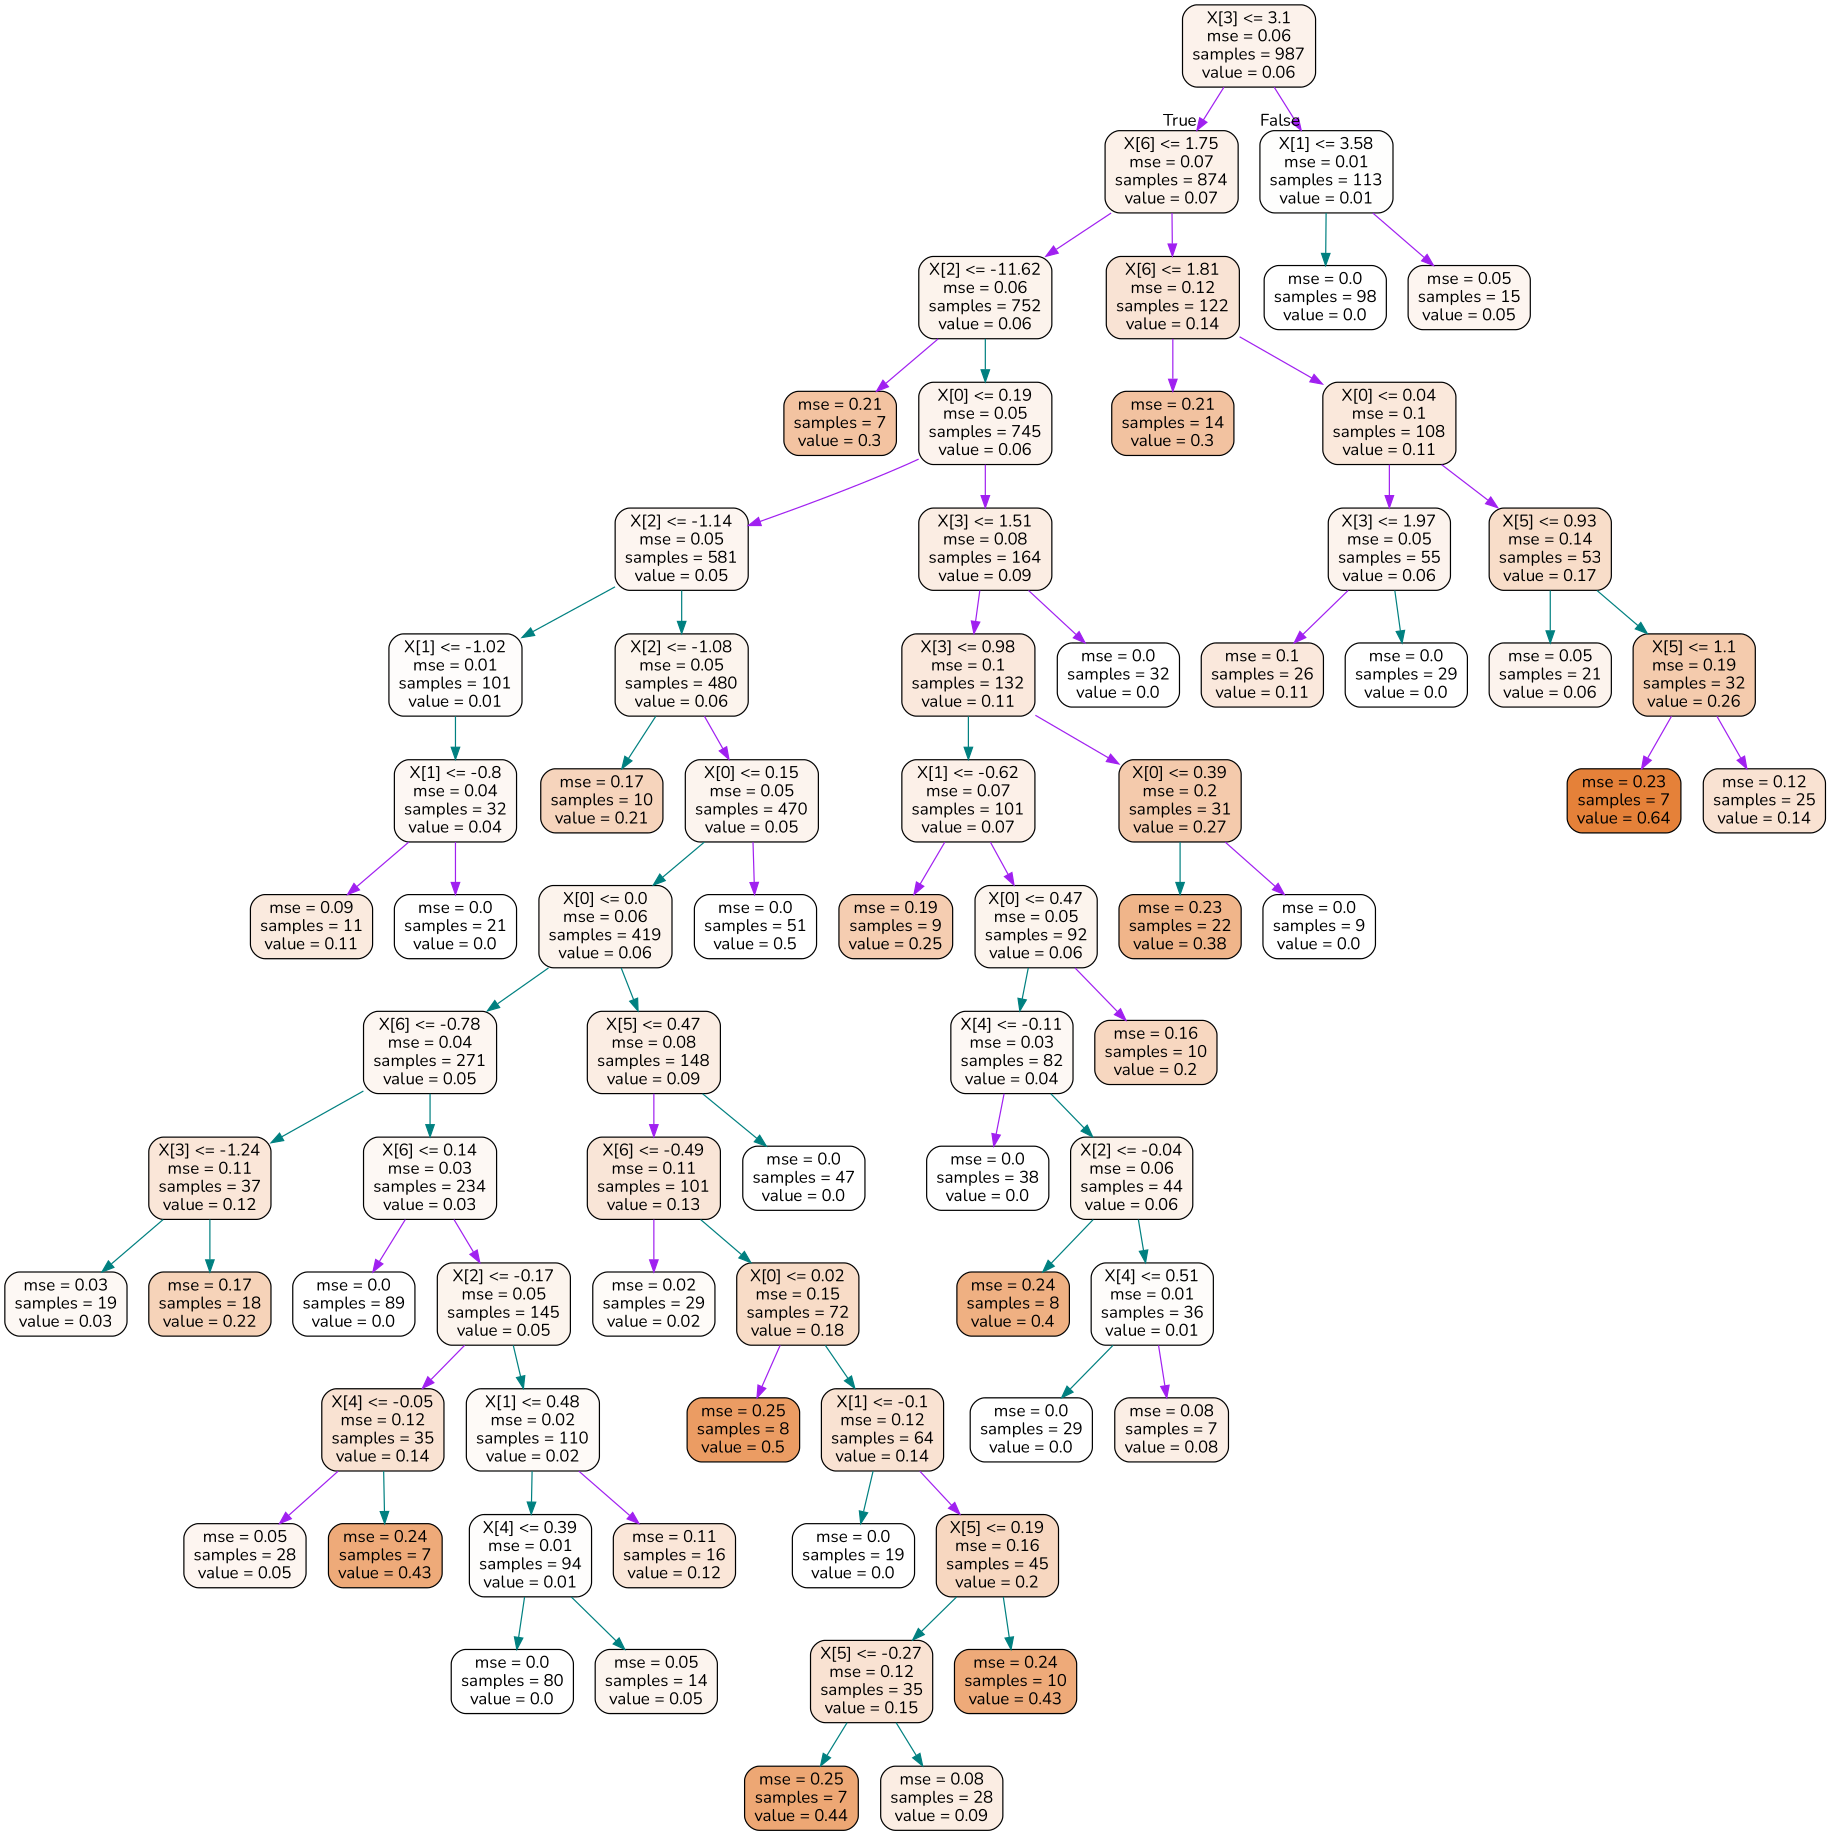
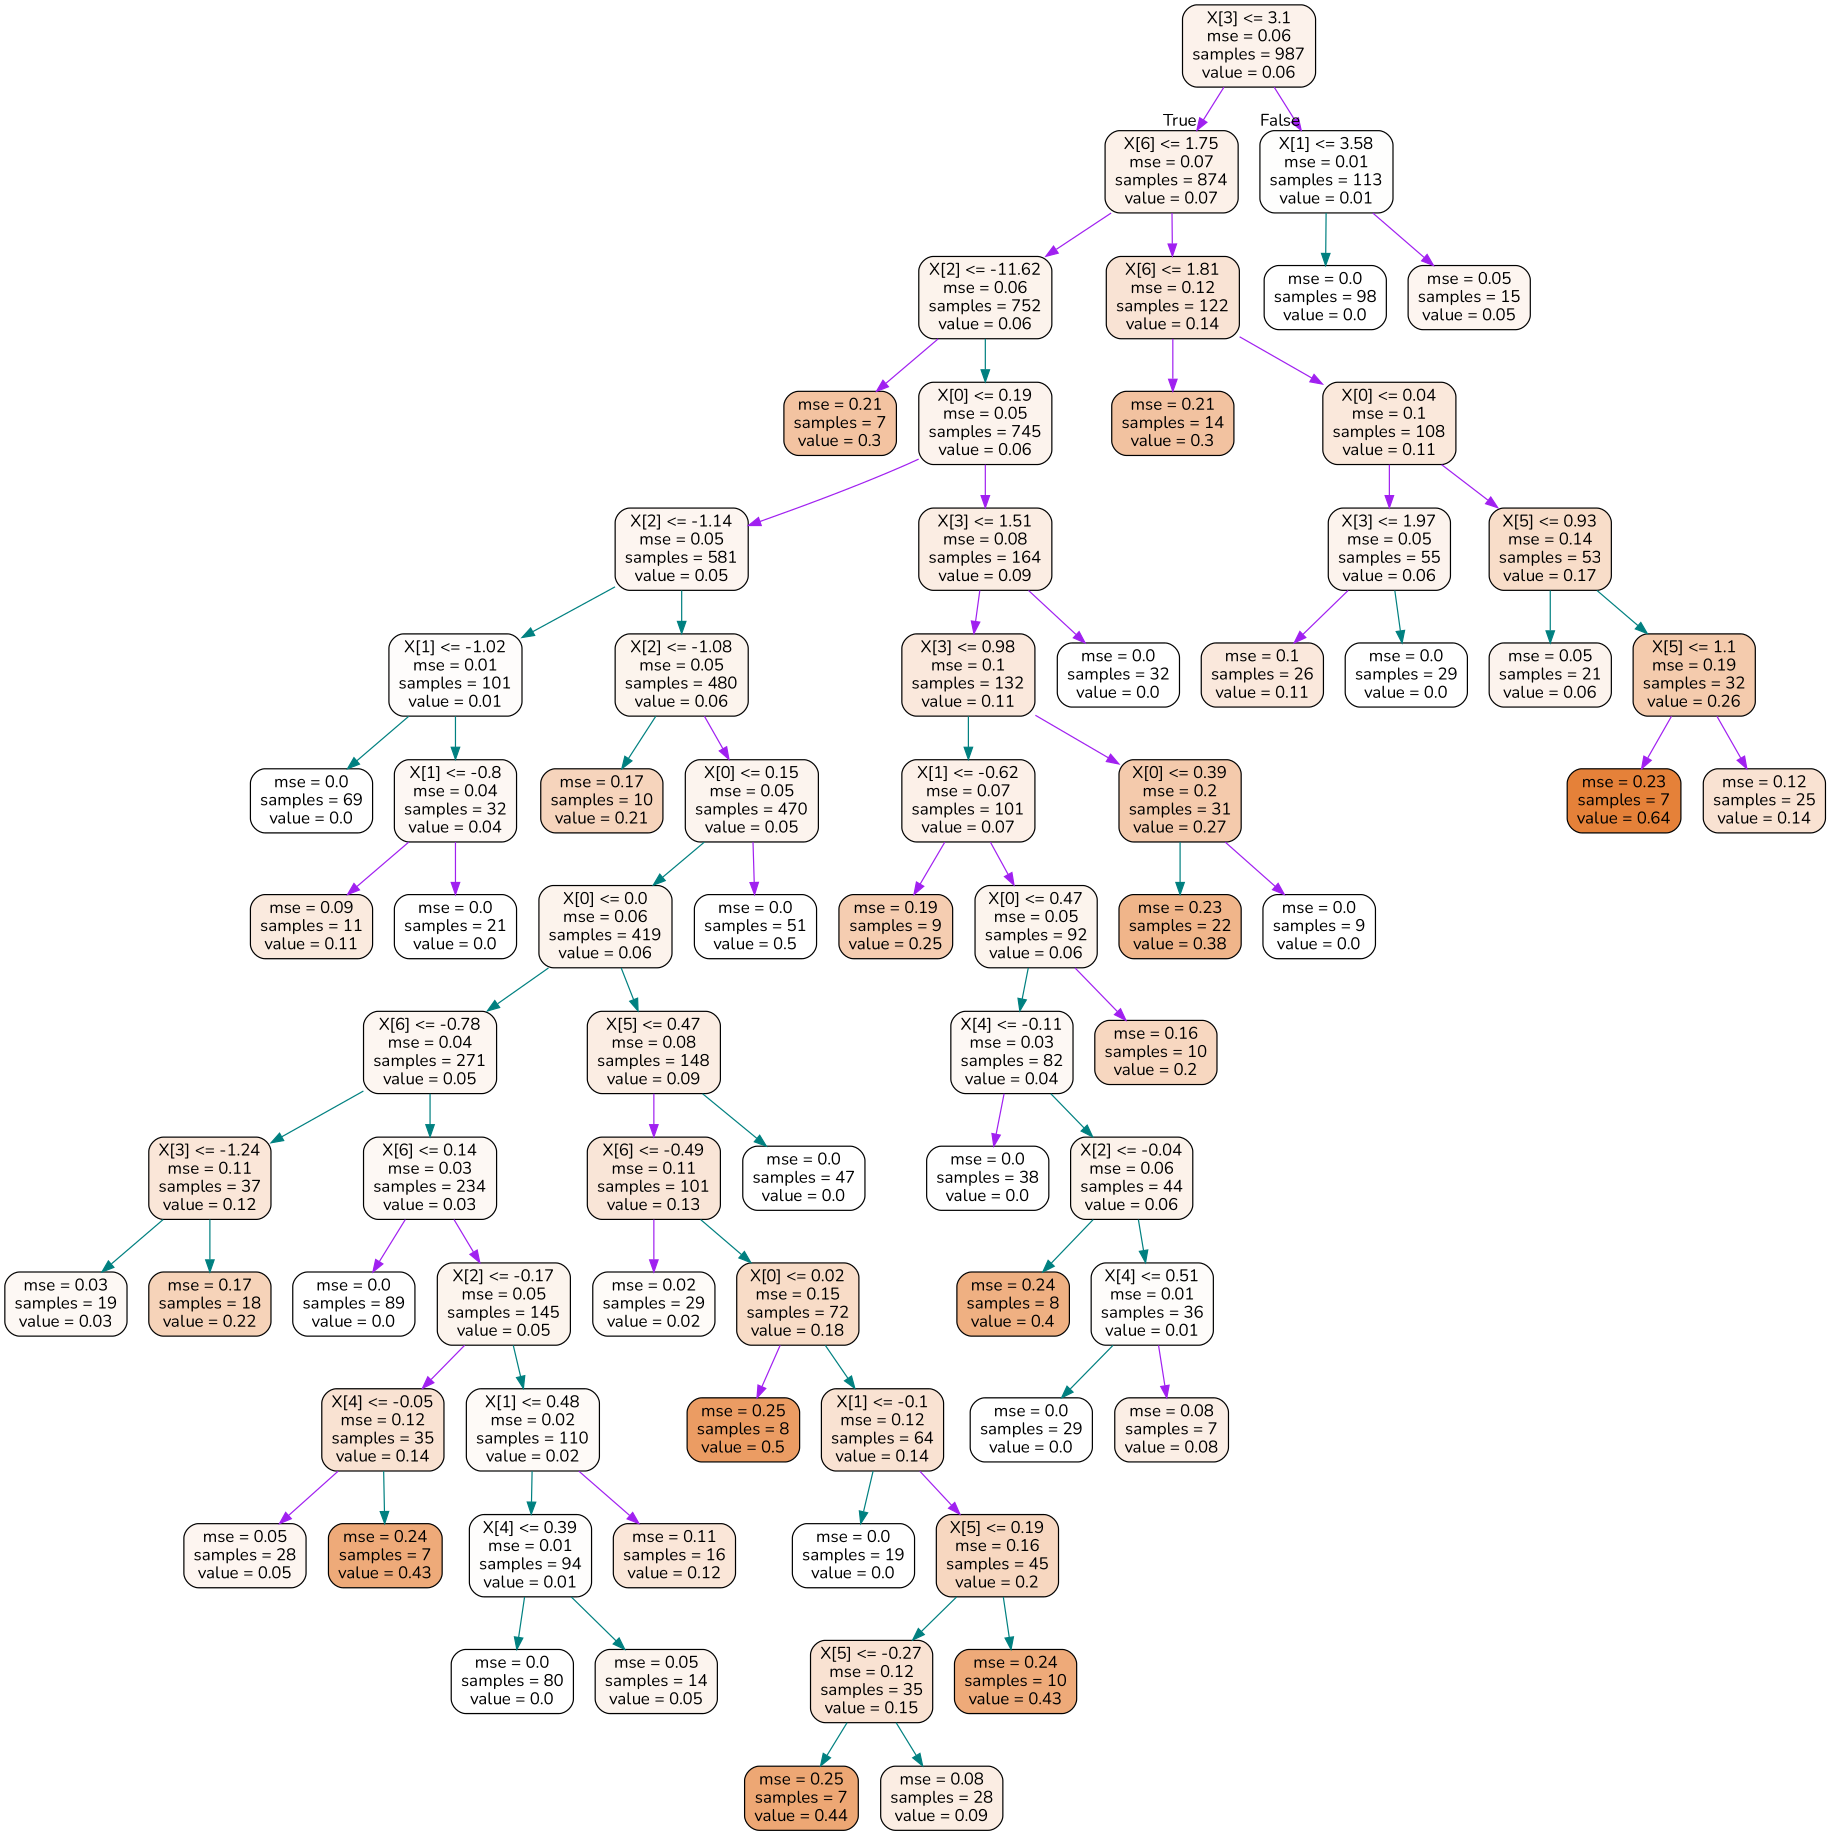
  digraph {
    fontname=Nunito
    node [color=black fillcolor="#e5813900" fontname=Nunito shape=box style="filled, rounded"]
    edge [color=purple fontname=Nunito]
    n1 [fillcolor="#e5813919" label="X[3] <= 3.1\nmse = 0.06\nsamples = 987\nvalue = 0.06"]
    n2 [fillcolor="#e581391c" label="X[6] <= 1.75\nmse = 0.07\nsamples = 874\nvalue = 0.07"]
    n3 [fillcolor="#e5813902" label="X[1] <= 3.58\nmse = 0.01\nsamples = 113\nvalue = 0.01"]
    n4 [fillcolor="#e5813918" label="X[2] <= -11.62\nmse = 0.06\nsamples = 752\nvalue = 0.06"]
    n5 [fillcolor="#e5813937" label="X[6] <= 1.81\nmse = 0.12\nsamples = 122\nvalue = 0.14"]
    n6 [label="mse = 0.0\nsamples = 98\nvalue = 0.0"]
    n7 [fillcolor="#e5813913" label="mse = 0.05\nsamples = 15\nvalue = 0.05"]
    n8 [fillcolor="#e5813978" label="mse = 0.21\nsamples = 7\nvalue = 0.3"]
    n9 [fillcolor="#e5813917" label="X[0] <= 0.19\nmse = 0.05\nsamples = 745\nvalue = 0.06"]
    n10 [fillcolor="#e581397a" label="mse = 0.21\nsamples = 14\nvalue = 0.3"]
    n11 [fillcolor="#e581392e" label="X[0] <= 0.04\nmse = 0.1\nsamples = 108\nvalue = 0.11"]
    n12 [fillcolor="#e5813913" label="X[2] <= -1.14\nmse = 0.05\nsamples = 581\nvalue = 0.05"]
    n13 [fillcolor="#e5813924" label="X[3] <= 1.51\nmse = 0.08\nsamples = 164\nvalue = 0.09"]
    n14 [fillcolor="#e5813905" label="X[1] <= -1.02\nmse = 0.01\nsamples = 101\nvalue = 0.01"]
    n15 [fillcolor="#e5813916" label="X[2] <= -1.08\nmse = 0.05\nsamples = 480\nvalue = 0.06"]
    n16 [fillcolor="#e581392d" label="X[3] <= 0.98\nmse = 0.1\nsamples = 132\nvalue = 0.11"]
    n17 [label="mse = 0.0\nsamples = 32\nvalue = 0.0"]
+   n18 [label="mse = 0.0\nsamples = 69\nvalue = 0.0"]
    n19 [fillcolor="#e581390f" label="X[1] <= -0.8\nmse = 0.04\nsamples = 32\nvalue = 0.04"]
    n20 [fillcolor="#e5813956" label="mse = 0.17\nsamples = 10\nvalue = 0.21"]
    n21 [fillcolor="#e5813915" label="X[0] <= 0.15\nmse = 0.05\nsamples = 470\nvalue = 0.05"]
    n22 [fillcolor="#e581392a" label="mse = 0.09\nsamples = 11\nvalue = 0.11"]
    n23 [label="mse = 0.0\nsamples = 21\nvalue = 0.0"]
    n24 [fillcolor="#e5813918" label="X[0] <= 0.0\nmse = 0.06\nsamples = 419\nvalue = 0.06"]
    n25 [label="mse = 0.0\nsamples = 51\nvalue = 0.5"]
    n26 [fillcolor="#e5813912" label="X[6] <= -0.78\nmse = 0.04\nsamples = 271\nvalue = 0.05"]
    n27 [fillcolor="#e5813924" label="X[5] <= 0.47\nmse = 0.08\nsamples = 148\nvalue = 0.09"]
    n28 [fillcolor="#e5813932" label="X[3] <= -1.24\nmse = 0.11\nsamples = 37\nvalue = 0.12"]
    n29 [fillcolor="#e581390d" label="X[6] <= 0.14\nmse = 0.03\nsamples = 234\nvalue = 0.03"]
    n30 [fillcolor="#e5813933" label="X[6] <= -0.49\nmse = 0.11\nsamples = 101\nvalue = 0.13"]
    n31 [label="mse = 0.0\nsamples = 47\nvalue = 0.0"]
    n32 [fillcolor="#e581390e" label="mse = 0.03\nsamples = 19\nvalue = 0.03"]
    n33 [fillcolor="#e5813959" label="mse = 0.17\nsamples = 18\nvalue = 0.22"]
    n34 [label="mse = 0.0\nsamples = 89\nvalue = 0.0"]
    n35 [fillcolor="#e5813916" label="X[2] <= -0.17\nmse = 0.05\nsamples = 145\nvalue = 0.05"]
    n36 [fillcolor="#e5813939" label="X[4] <= -0.05\nmse = 0.12\nsamples = 35\nvalue = 0.14"]
    n37 [fillcolor="#e581390a" label="X[1] <= 0.48\nmse = 0.02\nsamples = 110\nvalue = 0.02"]
    n38 [fillcolor="#e5813913" label="mse = 0.05\nsamples = 28\nvalue = 0.05"]
    n39 [fillcolor="#e58139ac" label="mse = 0.24\nsamples = 7\nvalue = 0.43"]
    n40 [fillcolor="#e5813903" label="X[4] <= 0.39\nmse = 0.01\nsamples = 94\nvalue = 0.01"]
    n41 [fillcolor="#e5813932" label="mse = 0.11\nsamples = 16\nvalue = 0.12"]
    n42 [label="mse = 0.0\nsamples = 80\nvalue = 0.0"]
    n43 [fillcolor="#e5813915" label="mse = 0.05\nsamples = 14\nvalue = 0.05"]
    n44 [fillcolor="#e5813908" label="mse = 0.02\nsamples = 29\nvalue = 0.02"]
    n45 [fillcolor="#e5813947" label="X[0] <= 0.02\nmse = 0.15\nsamples = 72\nvalue = 0.18"]
    n46 [fillcolor="#e58139c8" label="mse = 0.25\nsamples = 8\nvalue = 0.5"]
    n47 [fillcolor="#e581393a" label="X[1] <= -0.1\nmse = 0.12\nsamples = 64\nvalue = 0.14"]
    n48 [label="mse = 0.0\nsamples = 19\nvalue = 0.0"]
    n49 [fillcolor="#e5813951" label="X[5] <= 0.19\nmse = 0.16\nsamples = 45\nvalue = 0.2"]
    n50 [fillcolor="#e581393a" label="X[5] <= -0.27\nmse = 0.12\nsamples = 35\nvalue = 0.15"]
    n51 [fillcolor="#e58139ac" label="mse = 0.24\nsamples = 10\nvalue = 0.43"]
    n52 [fillcolor="#e58139b2" label="mse = 0.25\nsamples = 7\nvalue = 0.44"]
    n53 [fillcolor="#e5813923" label="mse = 0.08\nsamples = 28\nvalue = 0.09"]
    n54 [fillcolor="#e581391d" label="X[1] <= -0.62\nmse = 0.07\nsamples = 101\nvalue = 0.07"]
    n55 [fillcolor="#e581396b" label="X[0] <= 0.39\nmse = 0.2\nsamples = 31\nvalue = 0.27"]
    n56 [fillcolor="#e5813964" label="mse = 0.19\nsamples = 9\nvalue = 0.25"]
    n57 [fillcolor="#e5813916" label="X[0] <= 0.47\nmse = 0.05\nsamples = 92\nvalue = 0.06"]
    n58 [fillcolor="#e5813996" label="mse = 0.23\nsamples = 22\nvalue = 0.38"]
    n59 [label="mse = 0.0\nsamples = 9\nvalue = 0.0"]
    n60 [fillcolor="#e581390e" label="X[4] <= -0.11\nmse = 0.03\nsamples = 82\nvalue = 0.04"]
    n61 [fillcolor="#e5813950" label="mse = 0.16\nsamples = 10\nvalue = 0.2"]
    n62 [label="mse = 0.0\nsamples = 38\nvalue = 0.0"]
    n63 [fillcolor="#e581391a" label="X[2] <= -0.04\nmse = 0.06\nsamples = 44\nvalue = 0.06"]
    n64 [fillcolor="#e58139a0" label="mse = 0.24\nsamples = 8\nvalue = 0.4"]
    n65 [fillcolor="#e5813906" label="X[4] <= 0.51\nmse = 0.01\nsamples = 36\nvalue = 0.01"]
    n66 [label="mse = 0.0\nsamples = 29\nvalue = 0.0"]
    n67 [fillcolor="#e5813921" label="mse = 0.08\nsamples = 7\nvalue = 0.08"]
    n68 [fillcolor="#e5813917" label="X[3] <= 1.97\nmse = 0.05\nsamples = 55\nvalue = 0.06"]
    n69 [fillcolor="#e5813945" label="X[5] <= 0.93\nmse = 0.14\nsamples = 53\nvalue = 0.17"]
    n70 [fillcolor="#e581392d" label="mse = 0.1\nsamples = 26\nvalue = 0.11"]
    n71 [label="mse = 0.0\nsamples = 29\nvalue = 0.0"]
    n72 [fillcolor="#e5813917" label="mse = 0.05\nsamples = 21\nvalue = 0.06"]
    n73 [fillcolor="#e5813969" label="X[5] <= 1.1\nmse = 0.19\nsamples = 32\nvalue = 0.26"]
    n74 [fillcolor="#e58139ff" label="mse = 0.23\nsamples = 7\nvalue = 0.64"]
    n75 [fillcolor="#e5813939" label="mse = 0.12\nsamples = 25\nvalue = 0.14"]
    n1 -> n2 [headlabel=True labelangle=45 labeldistance=2.5]
    n1 -> n3 [headlabel=False labelangle=-45 labeldistance=2.5]
    n2 -> n4
    n2 -> n5
    n3 -> n6 [color=teal]
    n3 -> n7
    n4 -> n8
    n4 -> n9 [color=teal]
    n5 -> n10
    n5 -> n11
    n9 -> n12
    n9 -> n13
    n11 -> n68
    n11 -> n69
    n12 -> n14 [color=teal]
    n12 -> n15 [color=teal]
    n13 -> n16
    n13 -> n17
+   n14 -> n18 [color=teal]
    n14 -> n19 [color=teal]
    n15 -> n20 [color=teal]
    n15 -> n21
    n16 -> n54 [color=teal]
    n16 -> n55
    n19 -> n22
    n19 -> n23
    n21 -> n24 [color=teal]
    n21 -> n25
    n24 -> n26 [color=teal]
    n24 -> n27 [color=teal]
    n26 -> n28 [color=teal]
    n26 -> n29 [color=teal]
    n27 -> n30
    n27 -> n31 [color=teal]
    n28 -> n32 [color=teal]
    n28 -> n33 [color=teal]
    n29 -> n34
    n29 -> n35
    n30 -> n44
    n30 -> n45 [color=teal]
    n35 -> n36
    n35 -> n37 [color=teal]
    n36 -> n38
    n36 -> n39 [color=teal]
    n37 -> n40 [color=teal]
    n37 -> n41
    n40 -> n42 [color=teal]
    n40 -> n43 [color=teal]
    n45 -> n46
    n45 -> n47 [color=teal]
    n47 -> n48 [color=teal]
    n47 -> n49
    n49 -> n50 [color=teal]
    n49 -> n51 [color=teal]
    n50 -> n52 [color=teal]
    n50 -> n53 [color=teal]
    n54 -> n56
    n54 -> n57
    n55 -> n58 [color=teal]
    n55 -> n59
    n57 -> n60 [color=teal]
    n57 -> n61
    n60 -> n62
    n60 -> n63 [color=teal]
    n63 -> n64 [color=teal]
    n63 -> n65 [color=teal]
    n65 -> n66 [color=teal]
    n65 -> n67
    n68 -> n70
    n68 -> n71 [color=teal]
    n69 -> n72 [color=teal]
    n69 -> n73 [color=teal]
    n73 -> n74
    n73 -> n75
  }
